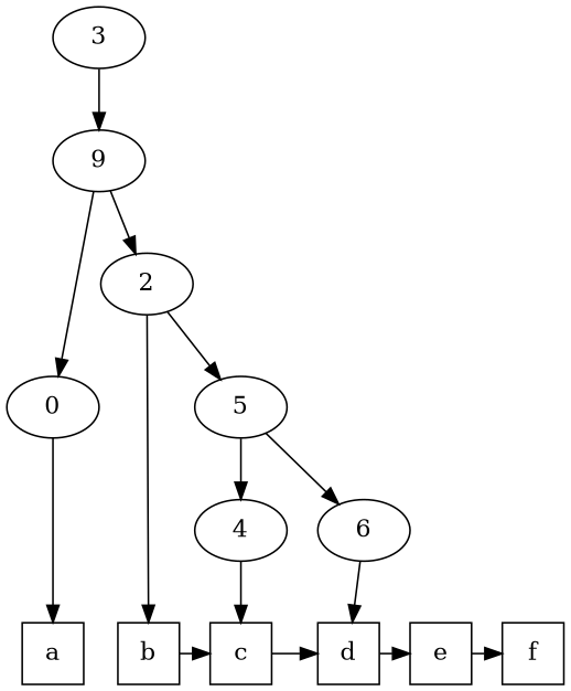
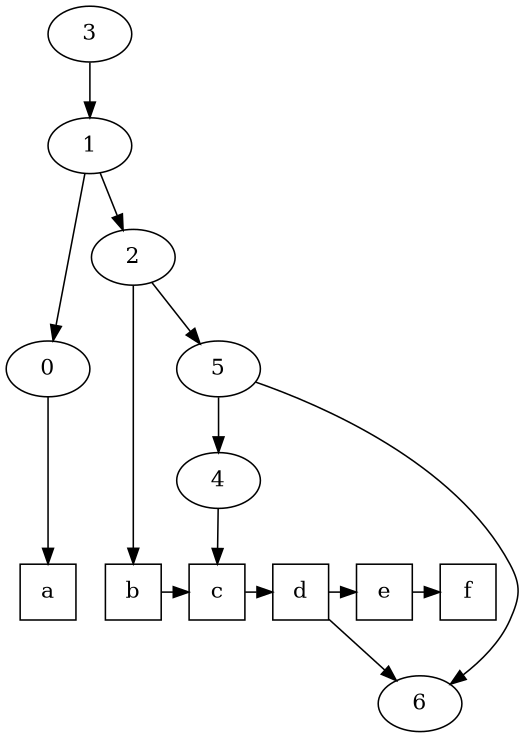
  digraph {
    a [shape=square]
    b [shape=square]
    c [shape=square]
    d [shape=square]
    e [shape=square]
    f [shape=square]
    3
-   1 [label=9]
+   1
    5
    0
    2
    4
    6
    subgraph sub_1 {
      rank=same
      a
      b
      c
      d
      e
      f
    }
    subgraph sub_2 {
      a
      b
      c
      d
      3
      1
      5
      0
      2
      4
      6
    }
    b -> c
    c -> d
    d -> e
    e -> f
    3 -> 1
    1 -> 0
    1 -> 2
    5 -> 4
    5 -> 6
    0 -> a
    2 -> b
    2 -> 5
    4 -> c
-   6 -> d
+   d -> 6
  }
